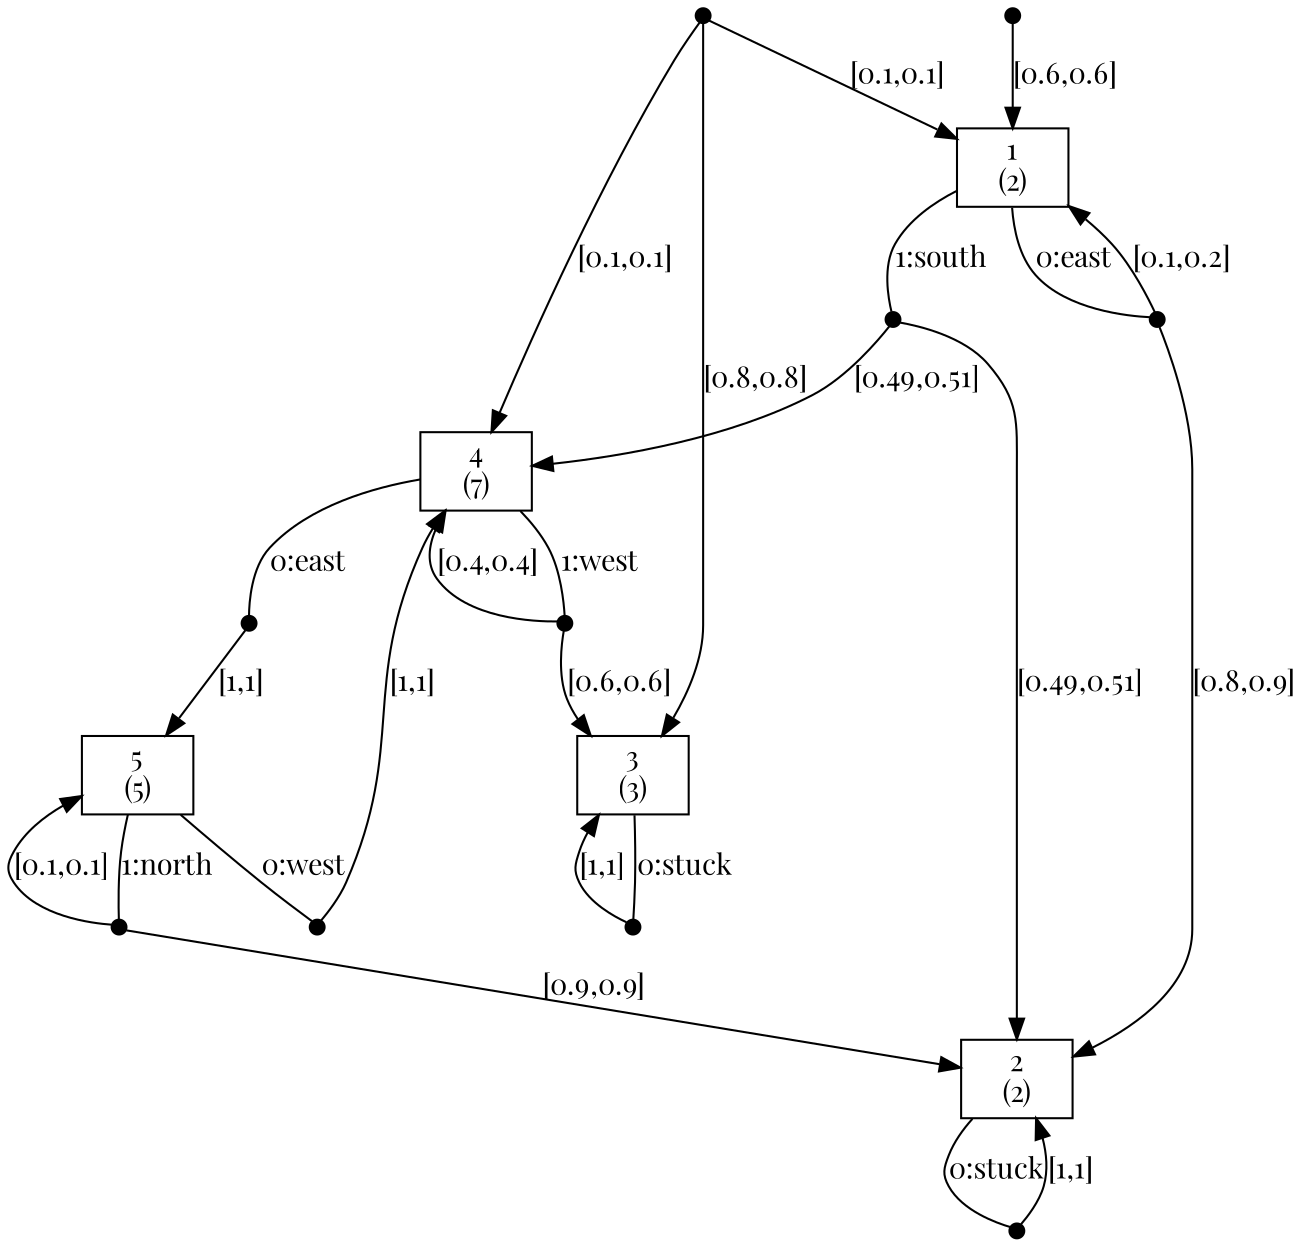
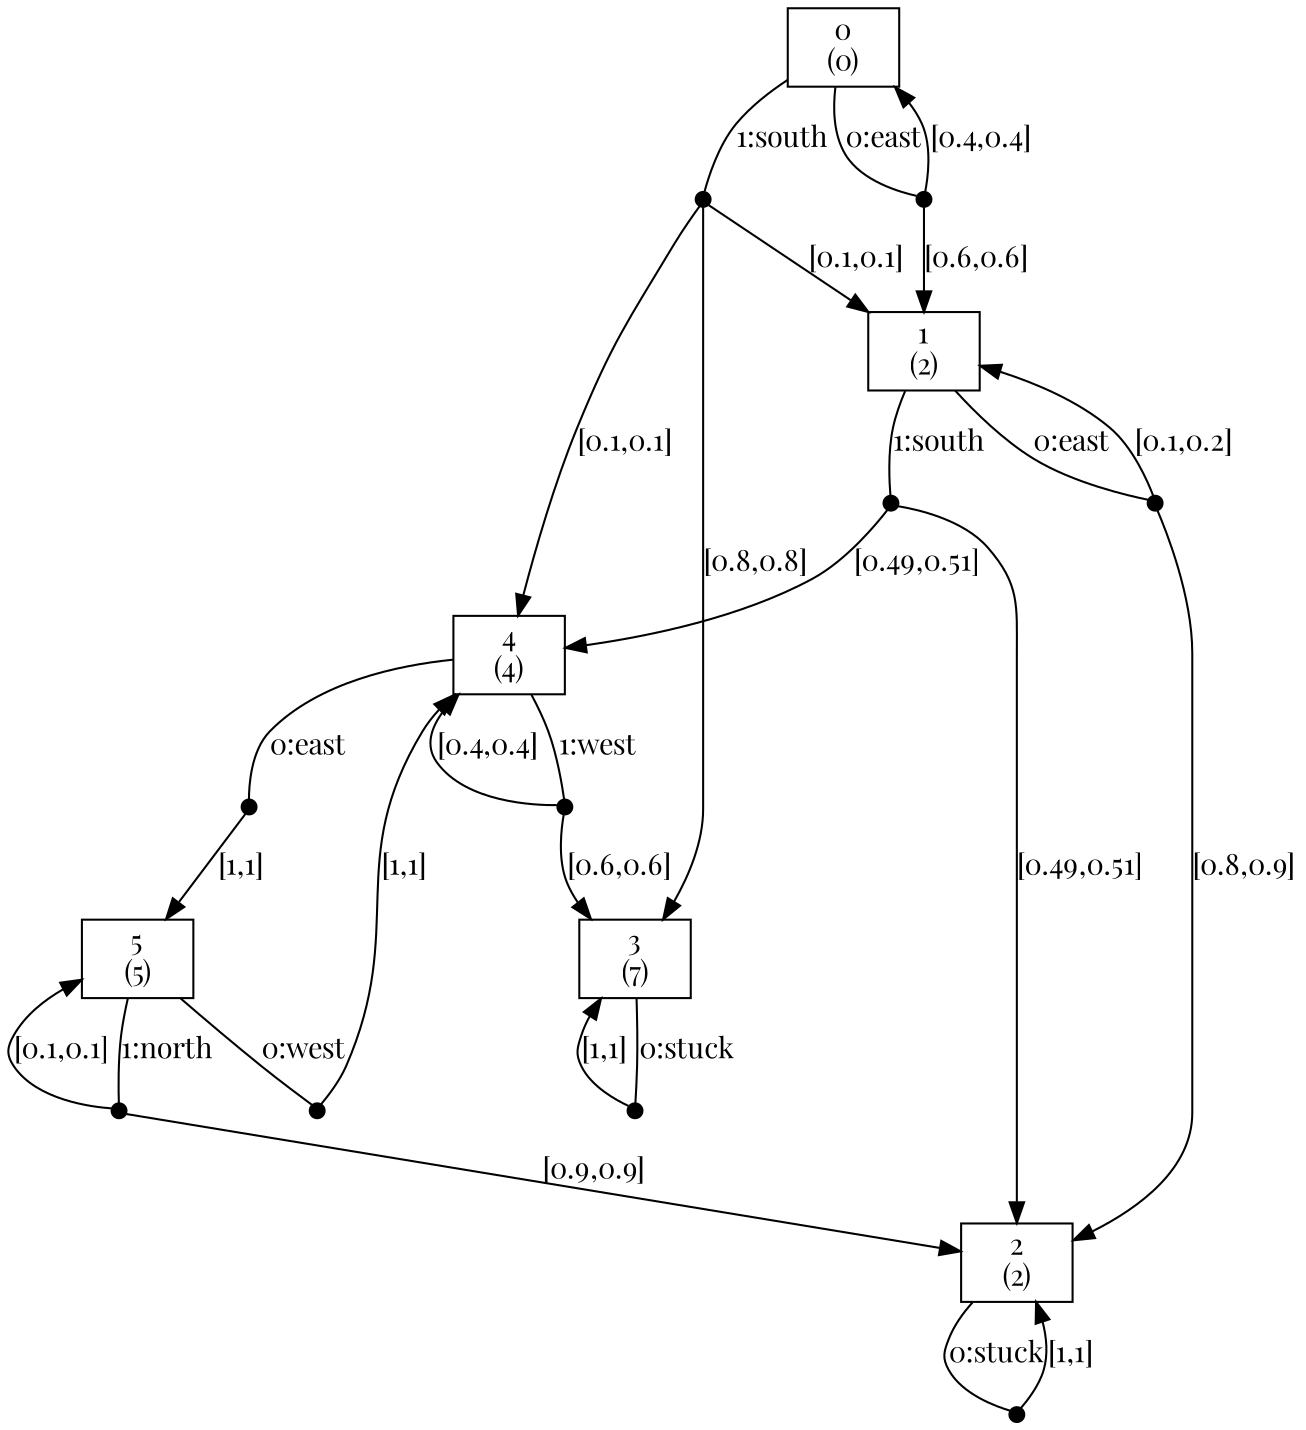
  digraph {
    fontname="Playfair Display"
    node [fontname="Playfair Display" shape=point]
    edge [fontname="Playfair Display"]
+   n1 [label="0\n(0)" shape=box]
    n0_0 [height=0.1 width=0.1]
    n0_1 [height=0.1 width=0.1]
    n4 [label="1\n(2)" shape=box]
-   n5 [label="3\n(3)" shape=box]
-   n6 [label="4\n(7)" shape=box]
+   n5 [label="3\n(7)" shape=box]
+   n6 [label="4\n(4)" shape=box]
    n1_0 [height=0.1 width=0.1]
    n1_1 [height=0.1 width=0.1]
    n9 [label="2\n(2)" shape=box]
    n3_0 [height=0.1 width=0.1]
    n4_0 [height=0.1 width=0.1]
    n4_1 [height=0.1 width=0.1]
    n13 [label="5\n(5)" shape=box]
    n2_0 [height=0.1 width=0.1]
    n5_0 [height=0.1 width=0.1]
    n5_1 [height=0.1 width=0.1]
+   n1 -> n0_0 [arrowhead=none label="0:east"]
+   n1 -> n0_1 [arrowhead=none label="1:south"]
+   n0_0 -> n1 [label="[0.4,0.4]"]
    n0_0 -> n4 [label="[0.6,0.6]"]
    n0_1 -> n4 [label="[0.1,0.1]"]
    n0_1 -> n5 [label="[0.8,0.8]"]
    n0_1 -> n6 [label="[0.1,0.1]"]
    n4 -> n1_0 [arrowhead=none label="0:east"]
    n4 -> n1_1 [arrowhead=none label="1:south"]
    n5 -> n3_0 [arrowhead=none label="0:stuck"]
    n6 -> n4_0 [arrowhead=none label="0:east"]
    n6 -> n4_1 [arrowhead=none label="1:west"]
    n1_0 -> n4 [label="[0.1,0.2]"]
    n1_0 -> n9 [label="[0.8,0.9]"]
    n1_1 -> n6 [label="[0.49,0.51]"]
    n1_1 -> n9 [label="[0.49,0.51]"]
    n9 -> n2_0 [arrowhead=none label="0:stuck"]
    n3_0 -> n5 [label="[1,1]"]
    n4_0 -> n13 [label="[1,1]"]
    n4_1 -> n5 [label="[0.6,0.6]"]
    n4_1 -> n6 [label="[0.4,0.4]"]
    n13 -> n5_0 [arrowhead=none label="0:west"]
    n13 -> n5_1 [arrowhead=none label="1:north"]
    n2_0 -> n9 [label="[1,1]"]
    n5_0 -> n6 [label="[1,1]"]
    n5_1 -> n9 [label="[0.9,0.9]"]
    n5_1 -> n13 [label="[0.1,0.1]"]
  }
